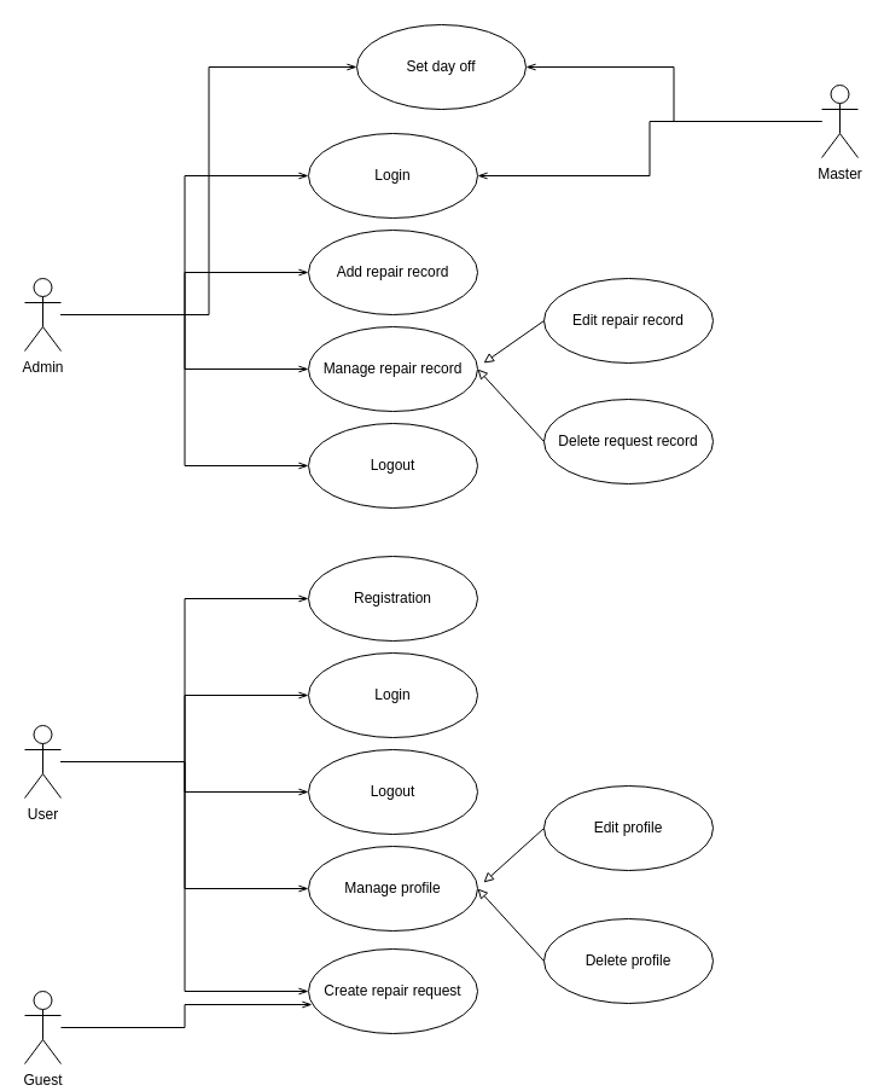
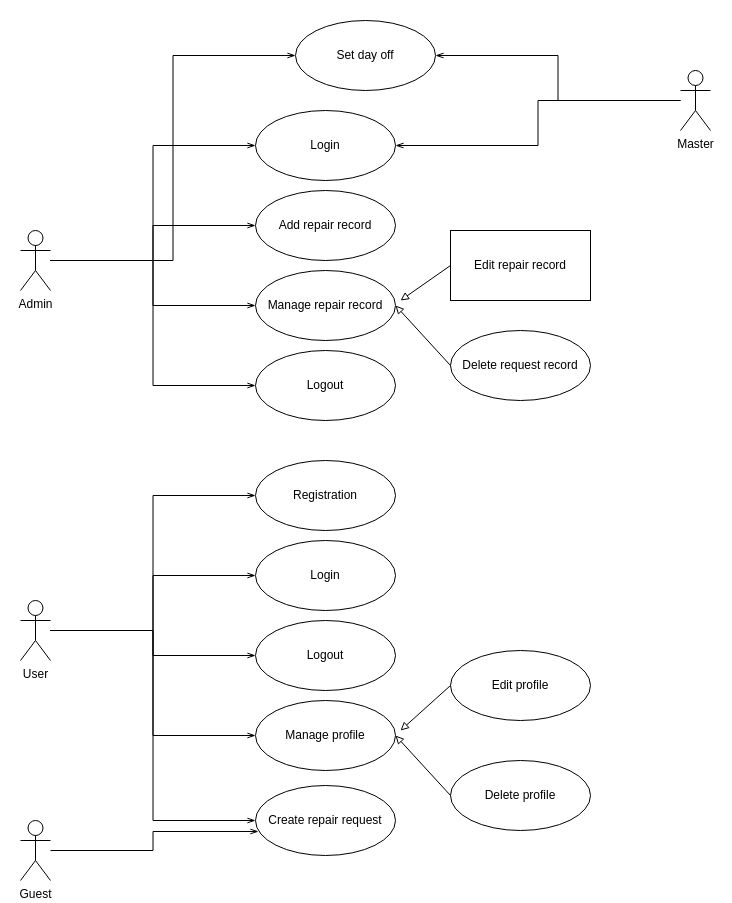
  <mxCell id="0" />
  <mxCell id="1" parent="0" />
  <mxCell id="2" style="edgeStyle=orthogonalEdgeStyle;rounded=0;orthogonalLoop=1;jettySize=auto;html=1;entryX=0;entryY=0.5;entryDx=0;entryDy=0;startArrow=none;startFill=0;endArrow=openThin;endFill=0;" edge="1" parent="1" source="7" target="19"><mxGeometry relative="1" as="geometry" /></mxCell>
  <mxCell id="3" style="edgeStyle=orthogonalEdgeStyle;rounded=0;orthogonalLoop=1;jettySize=auto;html=1;entryX=0;entryY=0.5;entryDx=0;entryDy=0;startArrow=none;startFill=0;endArrow=openThin;endFill=0;" edge="1" parent="1" source="7" target="20"><mxGeometry relative="1" as="geometry" /></mxCell>
  <mxCell id="4" style="edgeStyle=orthogonalEdgeStyle;rounded=0;orthogonalLoop=1;jettySize=auto;html=1;entryX=0;entryY=0.5;entryDx=0;entryDy=0;startArrow=none;startFill=0;endArrow=openThin;endFill=0;" edge="1" parent="1" source="7" target="25"><mxGeometry relative="1" as="geometry" /></mxCell>
  <mxCell id="5" style="edgeStyle=orthogonalEdgeStyle;rounded=0;orthogonalLoop=1;jettySize=auto;html=1;entryX=0;entryY=0.5;entryDx=0;entryDy=0;startArrow=none;startFill=0;endArrow=openThin;endFill=0;" edge="1" parent="1" source="7" target="35"><mxGeometry relative="1" as="geometry" /></mxCell>
  <mxCell id="6" style="edgeStyle=orthogonalEdgeStyle;rounded=0;orthogonalLoop=1;jettySize=auto;html=1;entryX=0;entryY=0.5;entryDx=0;entryDy=0;startArrow=none;startFill=0;endArrow=openThin;endFill=0;" edge="1" parent="1" source="7" target="36"><mxGeometry relative="1" as="geometry" /></mxCell>
  <mxCell id="7" value="Admin" style="shape=umlActor;verticalLabelPosition=bottom;verticalAlign=top;html=1;outlineConnect=0;" vertex="1" parent="1"><mxGeometry x="20" y="230" width="30" height="60" as="geometry" /></mxCell>
  <mxCell id="8" style="edgeStyle=orthogonalEdgeStyle;rounded=0;orthogonalLoop=1;jettySize=auto;html=1;entryX=0;entryY=0.5;entryDx=0;entryDy=0;startArrow=none;startFill=0;endArrow=openThin;endFill=0;" edge="1" parent="1" source="13" target="26"><mxGeometry relative="1" as="geometry" /></mxCell>
  <mxCell id="9" style="edgeStyle=orthogonalEdgeStyle;rounded=0;orthogonalLoop=1;jettySize=auto;html=1;entryX=0;entryY=0.5;entryDx=0;entryDy=0;startArrow=none;startFill=0;endArrow=openThin;endFill=0;" edge="1" parent="1" source="13" target="27"><mxGeometry relative="1" as="geometry" /></mxCell>
  <mxCell id="10" style="edgeStyle=orthogonalEdgeStyle;rounded=0;orthogonalLoop=1;jettySize=auto;html=1;entryX=0;entryY=0.5;entryDx=0;entryDy=0;startArrow=none;startFill=0;endArrow=openThin;endFill=0;" edge="1" parent="1" source="13" target="28"><mxGeometry relative="1" as="geometry" /></mxCell>
  <mxCell id="11" style="edgeStyle=orthogonalEdgeStyle;rounded=0;orthogonalLoop=1;jettySize=auto;html=1;entryX=0;entryY=0.5;entryDx=0;entryDy=0;startArrow=none;startFill=0;endArrow=openThin;endFill=0;" edge="1" parent="1" source="13" target="29"><mxGeometry relative="1" as="geometry" /></mxCell>
  <mxCell id="12" style="edgeStyle=orthogonalEdgeStyle;rounded=0;orthogonalLoop=1;jettySize=auto;html=1;entryX=0;entryY=0.5;entryDx=0;entryDy=0;startArrow=none;startFill=0;endArrow=openThin;endFill=0;" edge="1" parent="1" source="13" target="34"><mxGeometry relative="1" as="geometry" /></mxCell>
  <mxCell id="13" value="User" style="shape=umlActor;verticalLabelPosition=bottom;verticalAlign=top;html=1;outlineConnect=0;" vertex="1" parent="1"><mxGeometry x="20" y="600" width="30" height="60" as="geometry" /></mxCell>
  <mxCell id="14" style="edgeStyle=orthogonalEdgeStyle;rounded=0;orthogonalLoop=1;jettySize=auto;html=1;entryX=1;entryY=0.5;entryDx=0;entryDy=0;startArrow=none;startFill=0;endArrow=openThin;endFill=0;" edge="1" parent="1" source="16" target="36"><mxGeometry relative="1" as="geometry" /></mxCell>
  <mxCell id="15" style="edgeStyle=orthogonalEdgeStyle;rounded=0;orthogonalLoop=1;jettySize=auto;html=1;entryX=1;entryY=0.5;entryDx=0;entryDy=0;startArrow=none;startFill=0;endArrow=openThin;endFill=0;" edge="1" parent="1" source="16" target="35"><mxGeometry relative="1" as="geometry" /></mxCell>
  <mxCell id="16" value="Master" style="shape=umlActor;verticalLabelPosition=bottom;verticalAlign=top;html=1;outlineConnect=0;" vertex="1" parent="1"><mxGeometry x="680" y="70" width="30" height="60" as="geometry" /></mxCell>
  <mxCell id="17" style="edgeStyle=orthogonalEdgeStyle;rounded=0;orthogonalLoop=1;jettySize=auto;html=1;entryX=0.021;entryY=0.657;entryDx=0;entryDy=0;entryPerimeter=0;startArrow=none;startFill=0;endArrow=openThin;endFill=0;" edge="1" parent="1" source="18" target="34"><mxGeometry relative="1" as="geometry" /></mxCell>
  <mxCell id="18" value="Guest" style="shape=umlActor;verticalLabelPosition=bottom;verticalAlign=top;html=1;outlineConnect=0;" vertex="1" parent="1"><mxGeometry x="20" y="820" width="30" height="60" as="geometry" /></mxCell>
  <mxCell id="19" value="Add repair record" style="ellipse;whiteSpace=wrap;html=1;" vertex="1" parent="1"><mxGeometry x="255" y="190" width="140" height="70" as="geometry" /></mxCell>
  <mxCell id="20" value="Manage repair record" style="ellipse;whiteSpace=wrap;html=1;" vertex="1" parent="1"><mxGeometry x="255" width="140" height="70" as="geometry" y="270" /></mxCell>
- <mxCell id="21" value="Edit repair record" style="ellipse;whiteSpace=wrap;html=1;" vertex="1" parent="1"><mxGeometry x="450" y="230" width="140" height="70" as="geometry" /></mxCell>
+ <mxCell id="21" value="Edit repair record" style="whiteSpace=wrap;html=1;rounded=0;" vertex="1" parent="1"><mxGeometry x="450" y="230" width="140" height="70" as="geometry" /></mxCell>
  <mxCell id="22" value="Delete request record" style="ellipse;whiteSpace=wrap;html=1;" vertex="1" parent="1"><mxGeometry x="450" y="330" width="140" height="70" as="geometry" /></mxCell>
  <mxCell id="23" value="" style="endArrow=none;startArrow=block;html=1;endFill=0;entryX=0;entryY=0.5;entryDx=0;entryDy=0;startFill=0;" edge="1" parent="1" target="21"><mxGeometry width="50" height="50" relative="1" as="geometry"><mxPoint x="400" y="300" as="sourcePoint" /><mxPoint x="430" y="230" as="targetPoint" /></mxGeometry></mxCell>
  <mxCell id="24" value="" style="endArrow=none;startArrow=block;html=1;endFill=0;entryX=0;entryY=0.5;entryDx=0;entryDy=0;startFill=0;exitX=1;exitY=0.5;exitDx=0;exitDy=0;" edge="1" parent="1" source="20" target="22"><mxGeometry width="50" height="50" relative="1" as="geometry"><mxPoint x="390" y="290" as="sourcePoint" /><mxPoint x="470" y="255" as="targetPoint" /></mxGeometry></mxCell>
  <mxCell id="25" value="Logout" style="ellipse;whiteSpace=wrap;html=1;" vertex="1" parent="1"><mxGeometry x="255" y="350" width="140" height="70" as="geometry" /></mxCell>
  <mxCell id="26" value="Registration" style="ellipse;whiteSpace=wrap;html=1;" vertex="1" parent="1"><mxGeometry x="255" y="460" width="140" height="70" as="geometry" /></mxCell>
  <mxCell id="27" value="Login" style="ellipse;whiteSpace=wrap;html=1;" vertex="1" parent="1"><mxGeometry x="255" y="540" width="140" height="70" as="geometry" /></mxCell>
  <mxCell id="28" value="Logout" style="ellipse;whiteSpace=wrap;html=1;" vertex="1" parent="1"><mxGeometry x="255" y="620" width="140" height="70" as="geometry" /></mxCell>
  <mxCell id="29" value="Manage profile" style="ellipse;whiteSpace=wrap;html=1;" vertex="1" parent="1"><mxGeometry x="255" y="700" width="140" height="70" as="geometry" /></mxCell>
  <mxCell id="30" value="Edit profile" style="ellipse;whiteSpace=wrap;html=1;" vertex="1" parent="1"><mxGeometry x="450" y="650" width="140" height="70" as="geometry" /></mxCell>
  <mxCell id="31" value="Delete profile" style="ellipse;whiteSpace=wrap;html=1;" vertex="1" parent="1"><mxGeometry x="450" y="760" width="140" height="70" as="geometry" /></mxCell>
  <mxCell id="32" value="" style="endArrow=none;startArrow=block;html=1;endFill=0;entryX=0;entryY=0.5;entryDx=0;entryDy=0;startFill=0;" edge="1" parent="1" target="30"><mxGeometry width="50" height="50" relative="1" as="geometry"><mxPoint x="400" y="730" as="sourcePoint" /><mxPoint x="430" y="660" as="targetPoint" /></mxGeometry></mxCell>
  <mxCell id="33" value="" style="endArrow=none;startArrow=block;html=1;endFill=0;entryX=0;entryY=0.5;entryDx=0;entryDy=0;startFill=0;exitX=1;exitY=0.5;exitDx=0;exitDy=0;" edge="1" parent="1" source="29" target="31"><mxGeometry width="50" height="50" relative="1" as="geometry"><mxPoint x="390" y="720" as="sourcePoint" /><mxPoint x="470" y="685" as="targetPoint" /></mxGeometry></mxCell>
  <mxCell id="34" value="Create repair request" style="ellipse;whiteSpace=wrap;html=1;" vertex="1" parent="1"><mxGeometry x="255" y="785" width="140" height="70" as="geometry" /></mxCell>
  <mxCell id="35" value="Login" style="ellipse;whiteSpace=wrap;html=1;" vertex="1" parent="1"><mxGeometry x="255" y="110" width="140" height="70" as="geometry" /></mxCell>
  <mxCell id="36" value="Set day off" style="ellipse;whiteSpace=wrap;html=1;" vertex="1" parent="1"><mxGeometry x="295" y="20" width="140" height="70" as="geometry" /></mxCell>
